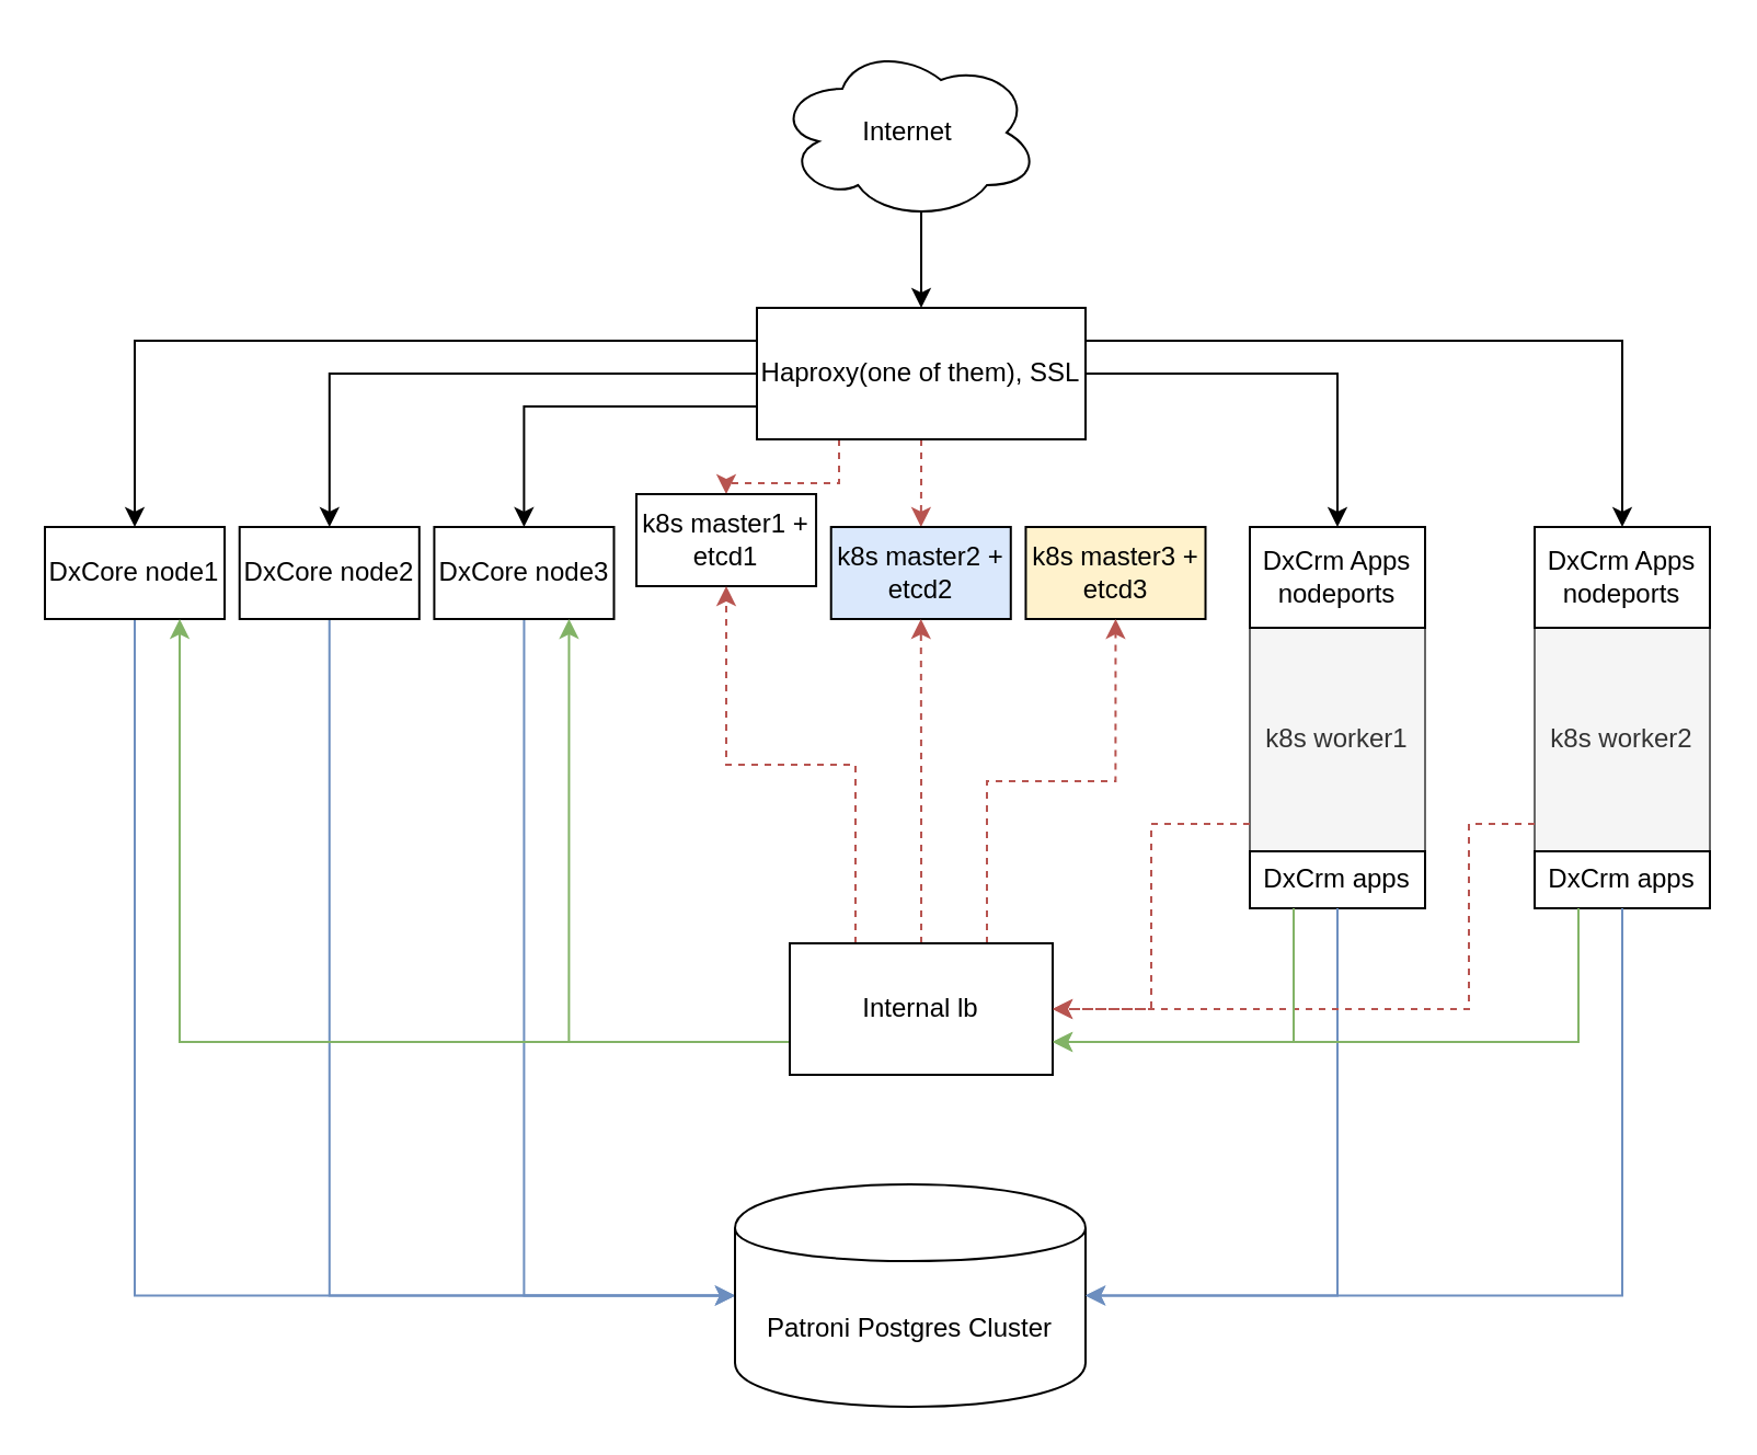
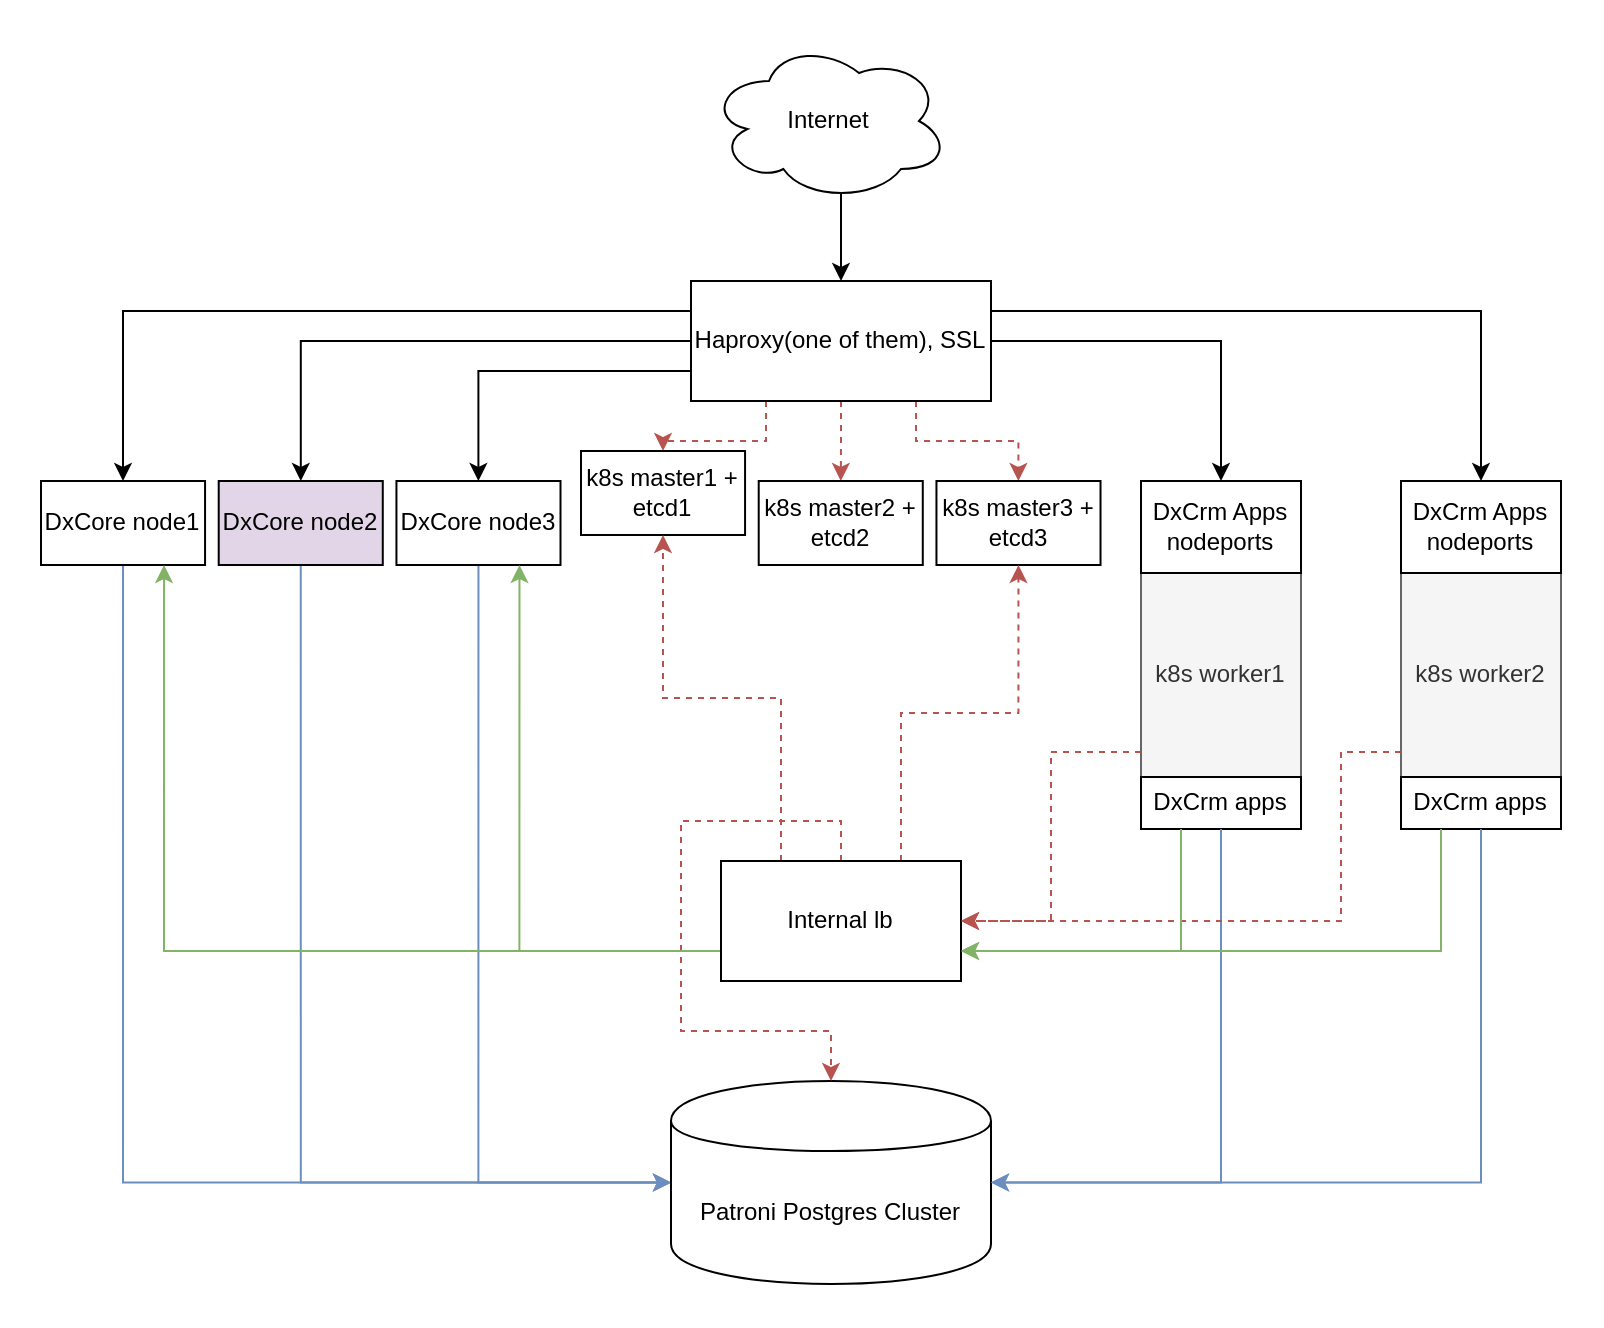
  <mxCell id="0" />
  <mxCell id="1" parent="0" />
  <mxCell id="2" style="edgeStyle=orthogonalEdgeStyle;rounded=0;orthogonalLoop=1;jettySize=auto;html=1;exitX=0.55;exitY=0.95;exitDx=0;exitDy=0;exitPerimeter=0;" edge="1" parent="1" source="3" target="12"><mxGeometry relative="1" as="geometry" /></mxCell>
  <mxCell id="3" value="Internet" style="ellipse;shape=cloud;whiteSpace=wrap;html=1;" vertex="1" parent="1"><mxGeometry x="354" y="20" width="120" height="80" as="geometry" /></mxCell>
  <mxCell id="4" style="edgeStyle=orthogonalEdgeStyle;rounded=0;orthogonalLoop=1;jettySize=auto;html=1;exitX=1;exitY=0.5;exitDx=0;exitDy=0;" edge="1" parent="1" source="12" target="28"><mxGeometry relative="1" as="geometry" /></mxCell>
  <mxCell id="5" style="edgeStyle=orthogonalEdgeStyle;rounded=0;orthogonalLoop=1;jettySize=auto;html=1;exitX=1;exitY=0.25;exitDx=0;exitDy=0;" edge="1" parent="1" source="12" target="32"><mxGeometry relative="1" as="geometry" /></mxCell>
  <mxCell id="6" style="edgeStyle=orthogonalEdgeStyle;rounded=0;orthogonalLoop=1;jettySize=auto;html=1;exitX=0;exitY=0.25;exitDx=0;exitDy=0;" edge="1" parent="1" source="12" target="14"><mxGeometry relative="1" as="geometry" /></mxCell>
  <mxCell id="7" style="edgeStyle=orthogonalEdgeStyle;rounded=0;orthogonalLoop=1;jettySize=auto;html=1;exitX=0;exitY=0.5;exitDx=0;exitDy=0;" edge="1" parent="1" source="12" target="16"><mxGeometry relative="1" as="geometry" /></mxCell>
  <mxCell id="8" style="edgeStyle=orthogonalEdgeStyle;rounded=0;orthogonalLoop=1;jettySize=auto;html=1;exitX=0;exitY=0.75;exitDx=0;exitDy=0;" edge="1" parent="1" source="12" target="18"><mxGeometry relative="1" as="geometry" /></mxCell>
  <mxCell id="9" style="edgeStyle=orthogonalEdgeStyle;rounded=0;orthogonalLoop=1;jettySize=auto;html=1;exitX=0.25;exitY=1;exitDx=0;exitDy=0;fillColor=#f8cecc;strokeColor=#b85450;dashed=1;" edge="1" parent="1" source="12" target="19"><mxGeometry relative="1" as="geometry" /></mxCell>
  <mxCell id="10" style="edgeStyle=orthogonalEdgeStyle;rounded=0;orthogonalLoop=1;jettySize=auto;html=1;exitX=0.5;exitY=1;exitDx=0;exitDy=0;fillColor=#f8cecc;strokeColor=#b85450;dashed=1;" edge="1" parent="1" source="12" target="20"><mxGeometry relative="1" as="geometry" /></mxCell>
+ <mxCell id="11" style="edgeStyle=orthogonalEdgeStyle;rounded=0;orthogonalLoop=1;jettySize=auto;html=1;exitX=0.75;exitY=1;exitDx=0;exitDy=0;fillColor=#f8cecc;strokeColor=#b85450;dashed=1;" edge="1" parent="1" source="12" target="21"><mxGeometry relative="1" as="geometry" /></mxCell>
  <mxCell id="12" value="Haproxy(one of them), SSL" style="rounded=0;whiteSpace=wrap;html=1;" vertex="1" parent="1"><mxGeometry x="345" y="140" width="150" height="60" as="geometry" /></mxCell>
  <mxCell id="13" style="edgeStyle=orthogonalEdgeStyle;rounded=0;orthogonalLoop=1;jettySize=auto;html=1;exitX=0.5;exitY=1;exitDx=0;exitDy=0;entryX=0;entryY=0.5;entryDx=0;entryDy=0;fillColor=#dae8fc;strokeColor=#6c8ebf;" edge="1" parent="1" source="14" target="22"><mxGeometry relative="1" as="geometry"><Array as="points"><mxPoint x="61" y="591" /></Array></mxGeometry></mxCell>
  <mxCell id="14" value="DxCore node1" style="rounded=0;whiteSpace=wrap;html=1;" vertex="1" parent="1"><mxGeometry x="20" y="240" width="82.025" height="42" as="geometry" /></mxCell>
  <mxCell id="15" style="edgeStyle=orthogonalEdgeStyle;rounded=0;orthogonalLoop=1;jettySize=auto;html=1;exitX=0.5;exitY=1;exitDx=0;exitDy=0;entryX=0;entryY=0.5;entryDx=0;entryDy=0;fillColor=#dae8fc;strokeColor=#6c8ebf;" edge="1" parent="1" source="16" target="22"><mxGeometry relative="1" as="geometry" /></mxCell>
- <mxCell id="16" value="DxCore node2" style="rounded=0;whiteSpace=wrap;html=1;" vertex="1" parent="1"><mxGeometry x="108.861" y="240" width="82.025" height="42" as="geometry" /></mxCell>
+ <mxCell id="16" value="DxCore node2" style="rounded=0;whiteSpace=wrap;html=1;fillColor=#e1d5e7;" vertex="1" parent="1"><mxGeometry x="108.861" y="240" width="82.025" height="42" as="geometry" /></mxCell>
  <mxCell id="17" style="edgeStyle=orthogonalEdgeStyle;rounded=0;orthogonalLoop=1;jettySize=auto;html=1;exitX=0.5;exitY=1;exitDx=0;exitDy=0;entryX=0;entryY=0.5;entryDx=0;entryDy=0;fillColor=#dae8fc;strokeColor=#6c8ebf;" edge="1" parent="1" source="18" target="22"><mxGeometry relative="1" as="geometry"><Array as="points"><mxPoint x="239" y="591" /></Array></mxGeometry></mxCell>
  <mxCell id="18" value="DxCore node3" style="rounded=0;whiteSpace=wrap;html=1;" vertex="1" parent="1"><mxGeometry x="197.722" y="240" width="82.025" height="42" as="geometry" /></mxCell>
  <mxCell id="19" value="k8s master1 + etcd1" style="rounded=0;whiteSpace=wrap;html=1;" vertex="1" parent="1"><mxGeometry x="290.003" y="225" width="82.025" height="42" as="geometry" /></mxCell>
- <mxCell id="20" value="k8s master2 + etcd2" style="rounded=0;whiteSpace=wrap;html=1;fillColor=#dae8fc;" vertex="1" parent="1"><mxGeometry x="378.864" y="240" width="82.025" height="42" as="geometry" /></mxCell>
- <mxCell id="21" value="k8s master3 + etcd3" style="rounded=0;whiteSpace=wrap;html=1;fillColor=#fff2cc;" vertex="1" parent="1"><mxGeometry x="467.725" y="240" width="82.025" height="42" as="geometry" /></mxCell>
+ <mxCell id="20" value="k8s master2 + etcd2" style="rounded=0;whiteSpace=wrap;html=1;" vertex="1" parent="1"><mxGeometry x="378.864" y="240" width="82.025" height="42" as="geometry" /></mxCell>
+ <mxCell id="21" value="k8s master3 + etcd3" style="rounded=0;whiteSpace=wrap;html=1;" vertex="1" parent="1"><mxGeometry x="467.725" y="240" width="82.025" height="42" as="geometry" /></mxCell>
  <mxCell id="22" value="Patroni Postgres Cluster" style="shape=cylinder;whiteSpace=wrap;html=1;boundedLbl=1;backgroundOutline=1;" vertex="1" parent="1"><mxGeometry x="335" y="540" width="160" height="101.5" as="geometry" /></mxCell>
  <mxCell id="23" style="edgeStyle=orthogonalEdgeStyle;rounded=0;orthogonalLoop=1;jettySize=auto;html=1;exitX=0.75;exitY=0;exitDx=0;exitDy=0;entryX=0.5;entryY=1;entryDx=0;entryDy=0;fillColor=#f8cecc;strokeColor=#b85450;dashed=1;" edge="1" parent="1" source="38" target="21"><mxGeometry relative="1" as="geometry" /></mxCell>
- <mxCell id="24" style="edgeStyle=orthogonalEdgeStyle;rounded=0;orthogonalLoop=1;jettySize=auto;html=1;exitX=0.5;exitY=0;exitDx=0;exitDy=0;entryX=0.5;entryY=1;entryDx=0;entryDy=0;fillColor=#f8cecc;strokeColor=#b85450;dashed=1;" edge="1" parent="1" source="38" target="20"><mxGeometry relative="1" as="geometry" /></mxCell>
+ <mxCell id="24" style="edgeStyle=orthogonalEdgeStyle;rounded=0;orthogonalLoop=1;jettySize=auto;html=1;exitX=0.5;exitY=0;exitDx=0;exitDy=0;fillColor=#f8cecc;strokeColor=#b85450;dashed=1;" edge="1" parent="1" source="38" target="22"><mxGeometry relative="1" as="geometry" /></mxCell>
  <mxCell id="25" style="edgeStyle=orthogonalEdgeStyle;rounded=0;orthogonalLoop=1;jettySize=auto;html=1;exitX=0.25;exitY=0;exitDx=0;exitDy=0;fillColor=#f8cecc;strokeColor=#b85450;dashed=1;" edge="1" parent="1" source="38" target="19"><mxGeometry relative="1" as="geometry" /></mxCell>
  <mxCell id="26" value="" style="group" vertex="1" connectable="0" parent="1"><mxGeometry x="570" y="240" width="80" height="174" as="geometry" /></mxCell>
  <mxCell id="27" value="k8s worker1" style="rounded=0;whiteSpace=wrap;html=1;fillColor=#f5f5f5;strokeColor=#666666;fontColor=#333333;" vertex="1" parent="26"><mxGeometry y="20" width="80" height="154" as="geometry" /></mxCell>
  <mxCell id="28" value="DxCrm Apps nodeports" style="rounded=0;whiteSpace=wrap;html=1;" vertex="1" parent="26"><mxGeometry width="80" height="46" as="geometry" /></mxCell>
  <mxCell id="29" value="DxCrm apps" style="rounded=0;whiteSpace=wrap;html=1;" vertex="1" parent="26"><mxGeometry y="148" width="80" height="26" as="geometry" /></mxCell>
  <mxCell id="30" value="" style="group" vertex="1" connectable="0" parent="1"><mxGeometry x="700" y="240" width="80" height="174" as="geometry" /></mxCell>
  <mxCell id="31" value="k8s worker2" style="rounded=0;whiteSpace=wrap;html=1;fillColor=#f5f5f5;strokeColor=#666666;fontColor=#333333;" vertex="1" parent="30"><mxGeometry y="20" width="80" height="154" as="geometry" /></mxCell>
  <mxCell id="32" value="DxCrm Apps nodeports" style="rounded=0;whiteSpace=wrap;html=1;" vertex="1" parent="30"><mxGeometry width="80" height="46" as="geometry" /></mxCell>
  <mxCell id="33" value="DxCrm apps" style="rounded=0;whiteSpace=wrap;html=1;" vertex="1" parent="30"><mxGeometry y="148" width="80" height="26" as="geometry" /></mxCell>
  <mxCell id="34" style="edgeStyle=orthogonalEdgeStyle;rounded=0;orthogonalLoop=1;jettySize=auto;html=1;exitX=0.5;exitY=1;exitDx=0;exitDy=0;entryX=1;entryY=0.5;entryDx=0;entryDy=0;fillColor=#dae8fc;strokeColor=#6c8ebf;" edge="1" parent="1" source="33" target="22"><mxGeometry relative="1" as="geometry" /></mxCell>
  <mxCell id="35" style="edgeStyle=orthogonalEdgeStyle;rounded=0;orthogonalLoop=1;jettySize=auto;html=1;exitX=0.5;exitY=1;exitDx=0;exitDy=0;entryX=1;entryY=0.5;entryDx=0;entryDy=0;fillColor=#dae8fc;strokeColor=#6c8ebf;" edge="1" parent="1" source="29" target="22"><mxGeometry relative="1" as="geometry" /></mxCell>
  <mxCell id="36" style="edgeStyle=orthogonalEdgeStyle;rounded=0;orthogonalLoop=1;jettySize=auto;html=1;exitX=0;exitY=0.75;exitDx=0;exitDy=0;entryX=0.75;entryY=1;entryDx=0;entryDy=0;fillColor=#d5e8d4;strokeColor=#82b366;" edge="1" parent="1" source="38" target="18"><mxGeometry relative="1" as="geometry" /></mxCell>
  <mxCell id="37" style="edgeStyle=orthogonalEdgeStyle;rounded=0;orthogonalLoop=1;jettySize=auto;html=1;exitX=0;exitY=0.75;exitDx=0;exitDy=0;entryX=0.75;entryY=1;entryDx=0;entryDy=0;fillColor=#d5e8d4;strokeColor=#82b366;" edge="1" parent="1" source="38" target="14"><mxGeometry relative="1" as="geometry" /></mxCell>
  <mxCell id="38" value="Internal lb" style="rounded=0;whiteSpace=wrap;html=1;" vertex="1" parent="1"><mxGeometry x="360" y="430" width="120" height="60" as="geometry" /></mxCell>
  <mxCell id="39" style="edgeStyle=orthogonalEdgeStyle;rounded=0;orthogonalLoop=1;jettySize=auto;html=1;exitX=0;exitY=0.75;exitDx=0;exitDy=0;entryX=1;entryY=0.5;entryDx=0;entryDy=0;fillColor=#f8cecc;strokeColor=#b85450;dashed=1;" edge="1" parent="1" source="27" target="38"><mxGeometry relative="1" as="geometry" /></mxCell>
  <mxCell id="40" style="edgeStyle=orthogonalEdgeStyle;rounded=0;orthogonalLoop=1;jettySize=auto;html=1;exitX=0;exitY=0.75;exitDx=0;exitDy=0;entryX=1;entryY=0.5;entryDx=0;entryDy=0;dashed=1;fillColor=#f8cecc;strokeColor=#b85450;" edge="1" parent="1" source="31" target="38"><mxGeometry relative="1" as="geometry"><Array as="points"><mxPoint x="670" y="376" /><mxPoint x="670" y="460" /></Array></mxGeometry></mxCell>
  <mxCell id="41" style="edgeStyle=orthogonalEdgeStyle;rounded=0;orthogonalLoop=1;jettySize=auto;html=1;exitX=0.25;exitY=1;exitDx=0;exitDy=0;entryX=1;entryY=0.75;entryDx=0;entryDy=0;fillColor=#d5e8d4;strokeColor=#82b366;" edge="1" parent="1" source="29" target="38"><mxGeometry relative="1" as="geometry" /></mxCell>
  <mxCell id="42" style="edgeStyle=orthogonalEdgeStyle;rounded=0;orthogonalLoop=1;jettySize=auto;html=1;exitX=0.25;exitY=1;exitDx=0;exitDy=0;entryX=1;entryY=0.75;entryDx=0;entryDy=0;fillColor=#d5e8d4;strokeColor=#82b366;" edge="1" parent="1" source="33" target="38"><mxGeometry relative="1" as="geometry" /></mxCell>
